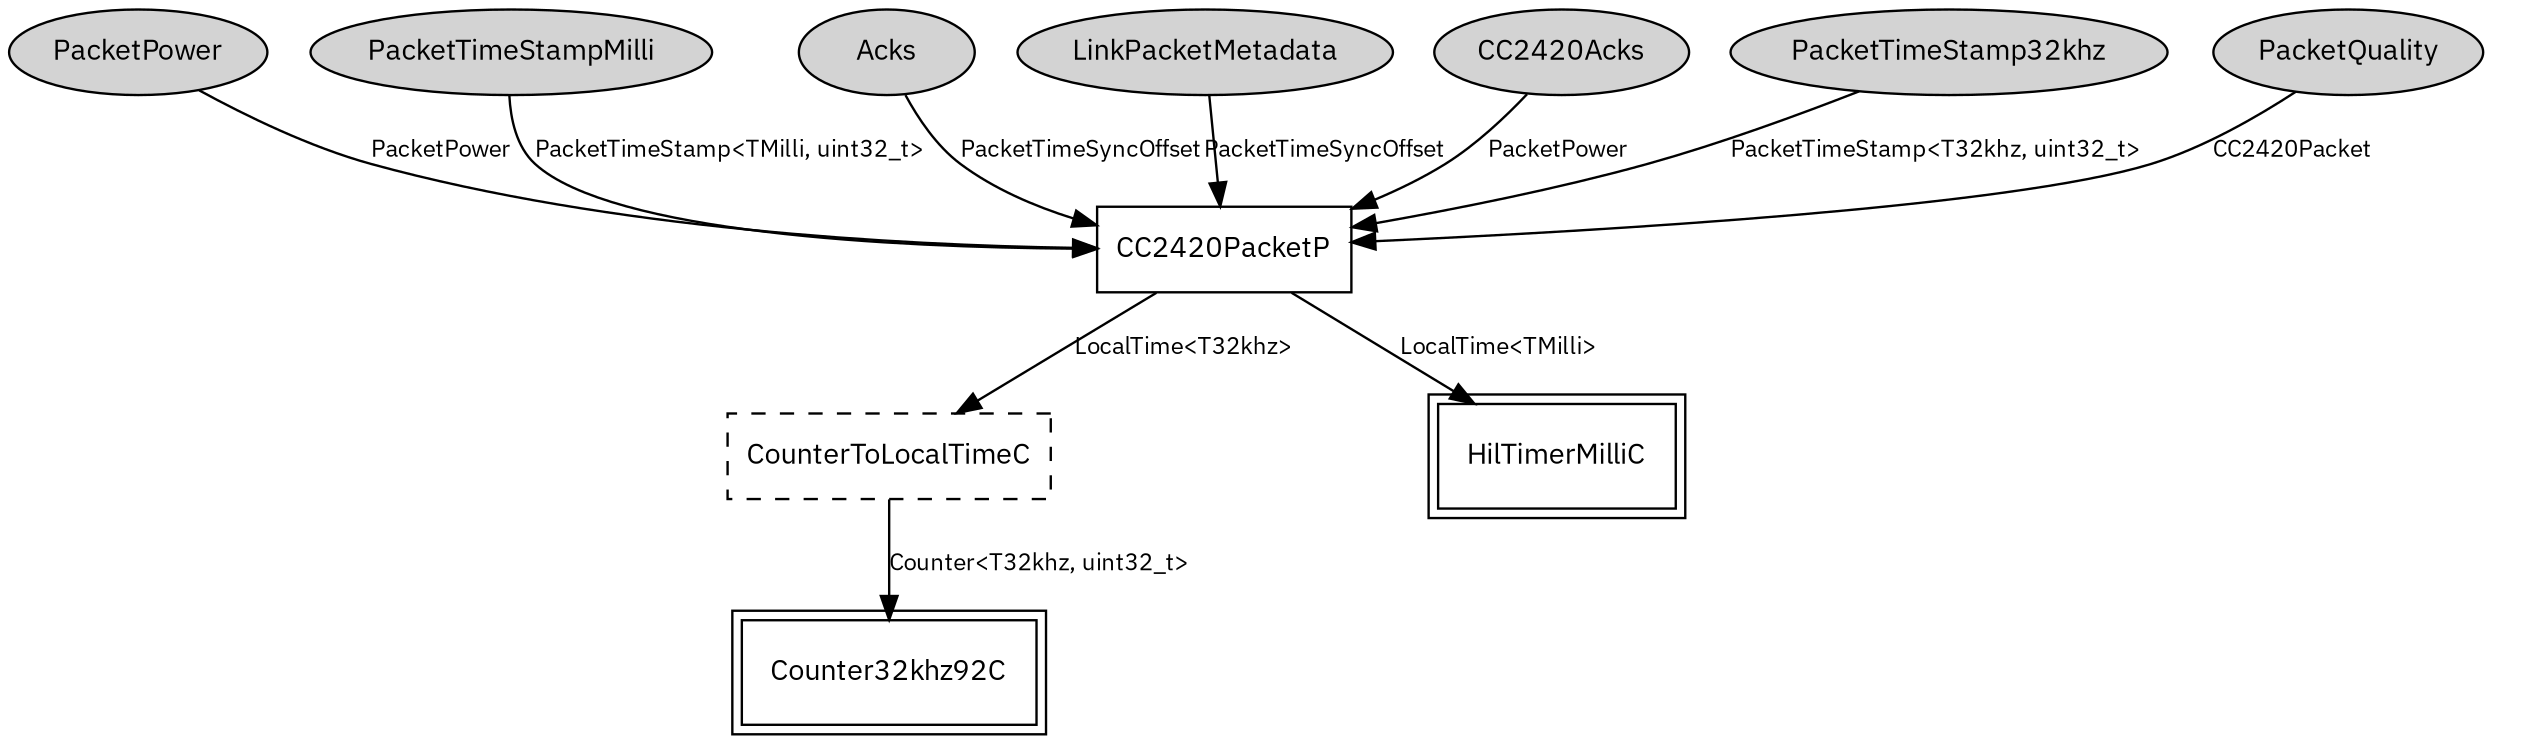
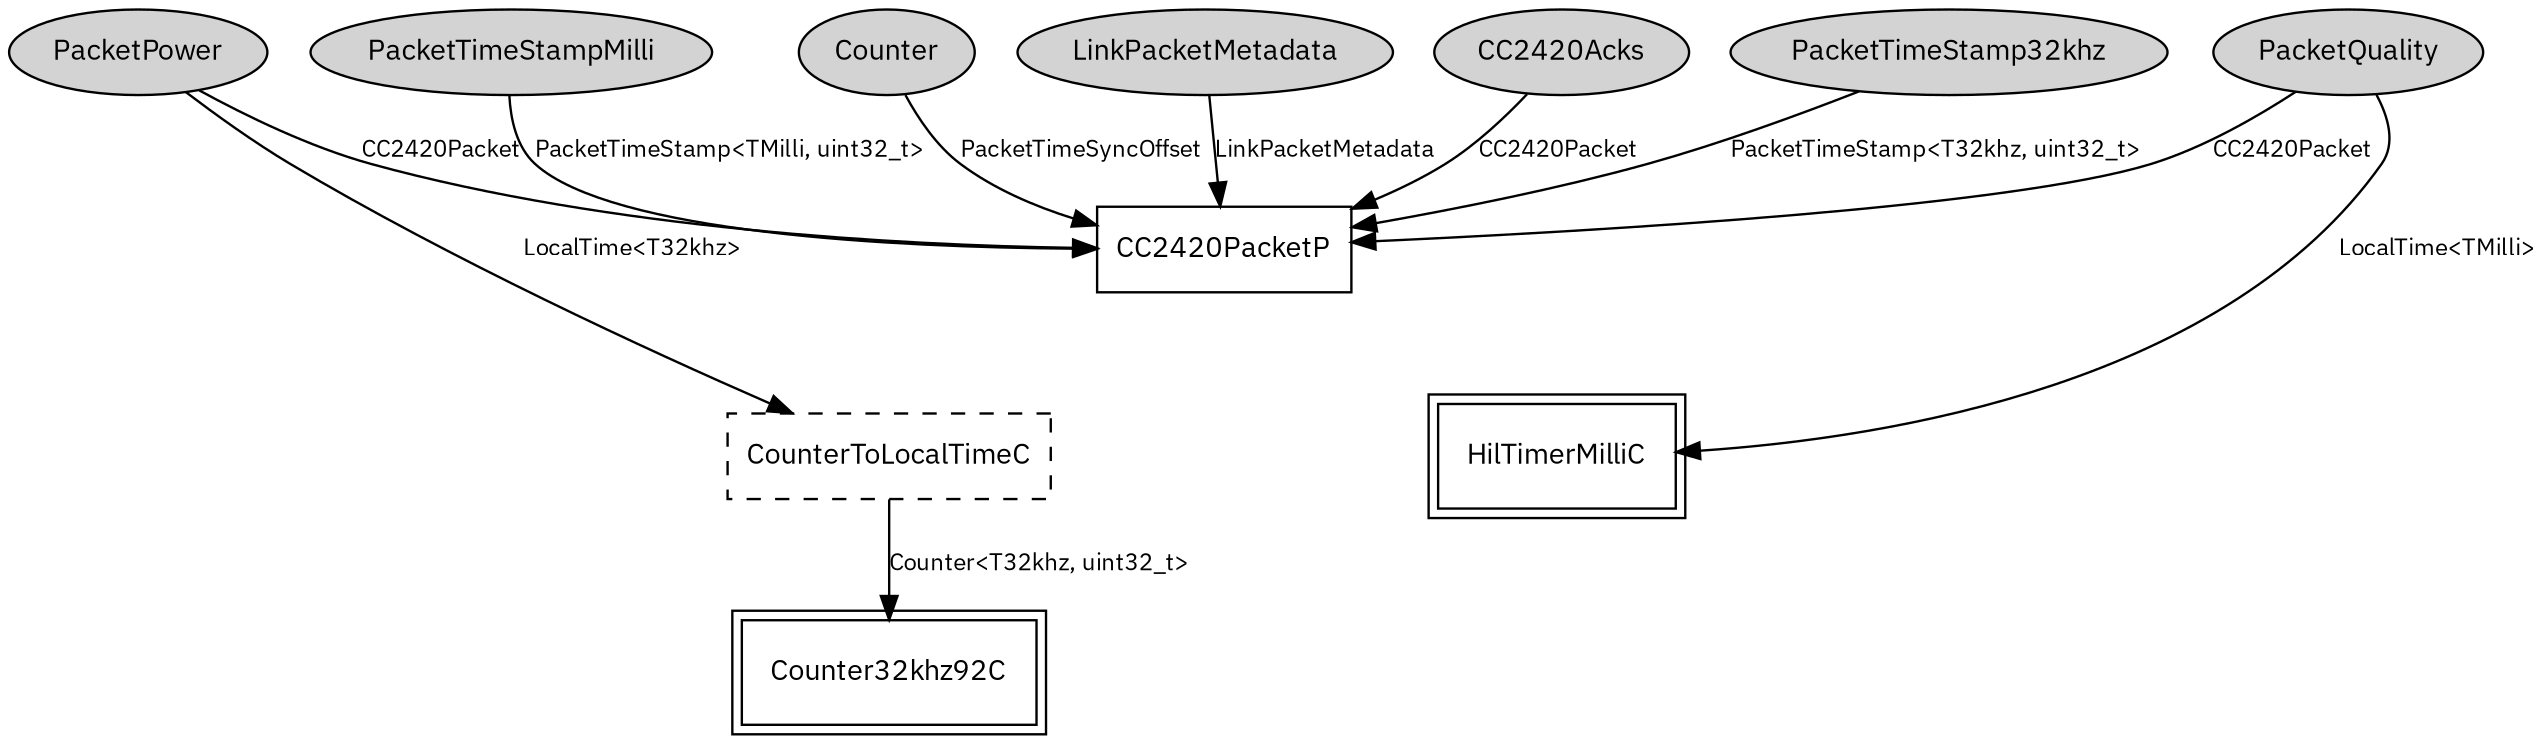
  digraph {
    fontname="IBM Plex Sans"
    node [fontname="IBM Plex Sans" fontsize=12 shape=ellipse style=filled]
    edge [fontname="IBM Plex Sans" fontsize=10]
    n1 [label=LinkPacketMetadata]
    CC2420PacketP [shape=box style=""]
    n3 [label=CounterToLocalTimeC shape=box style=dashed]
    HilTimerMilliC [peripheries=2 shape=box style=""]
    n5 [label=Counter32khz92C peripheries=2 shape=box style=""]
    n6 [label=CC2420Acks]
    n7 [label=PacketTimeStamp32khz]
    n8 [label=PacketQuality]
    n9 [label=PacketPower]
    n10 [label=PacketTimeStampMilli]
-   n11 [label=Acks]
-   n1 -> CC2420PacketP [label=PacketTimeSyncOffset]
-   CC2420PacketP -> n3 [label="LocalTime<T32khz>"]
-   CC2420PacketP -> HilTimerMilliC [label="LocalTime<TMilli>"]
+   n11 [label=Counter]
+   n1 -> CC2420PacketP [label=LinkPacketMetadata]
+   n9 -> n3 [label="LocalTime<T32khz>"]
+   n8 -> HilTimerMilliC [label="LocalTime<TMilli>"]
    n3 -> n5 [label="Counter<T32khz, uint32_t>"]
-   n6 -> CC2420PacketP [label=PacketPower]
+   n6 -> CC2420PacketP [label=CC2420Packet]
    n7 -> CC2420PacketP [label="PacketTimeStamp<T32khz, uint32_t>"]
    n8 -> CC2420PacketP [label=CC2420Packet]
-   n9 -> CC2420PacketP [label=PacketPower]
+   n9 -> CC2420PacketP [label=CC2420Packet]
    n10 -> CC2420PacketP [label="PacketTimeStamp<TMilli, uint32_t>"]
    n11 -> CC2420PacketP [label=PacketTimeSyncOffset]
  }
